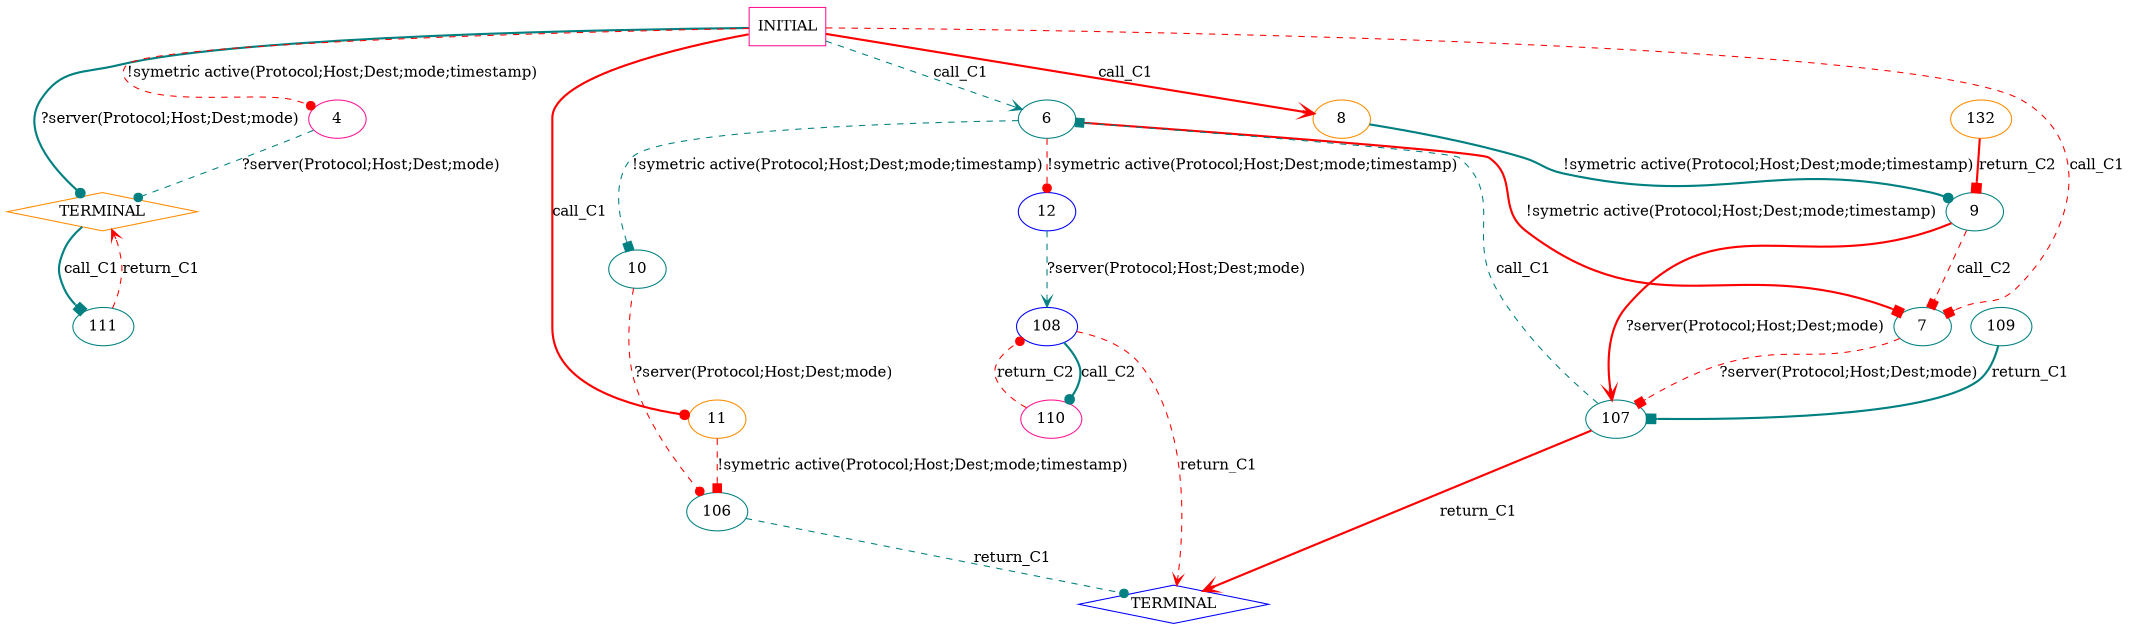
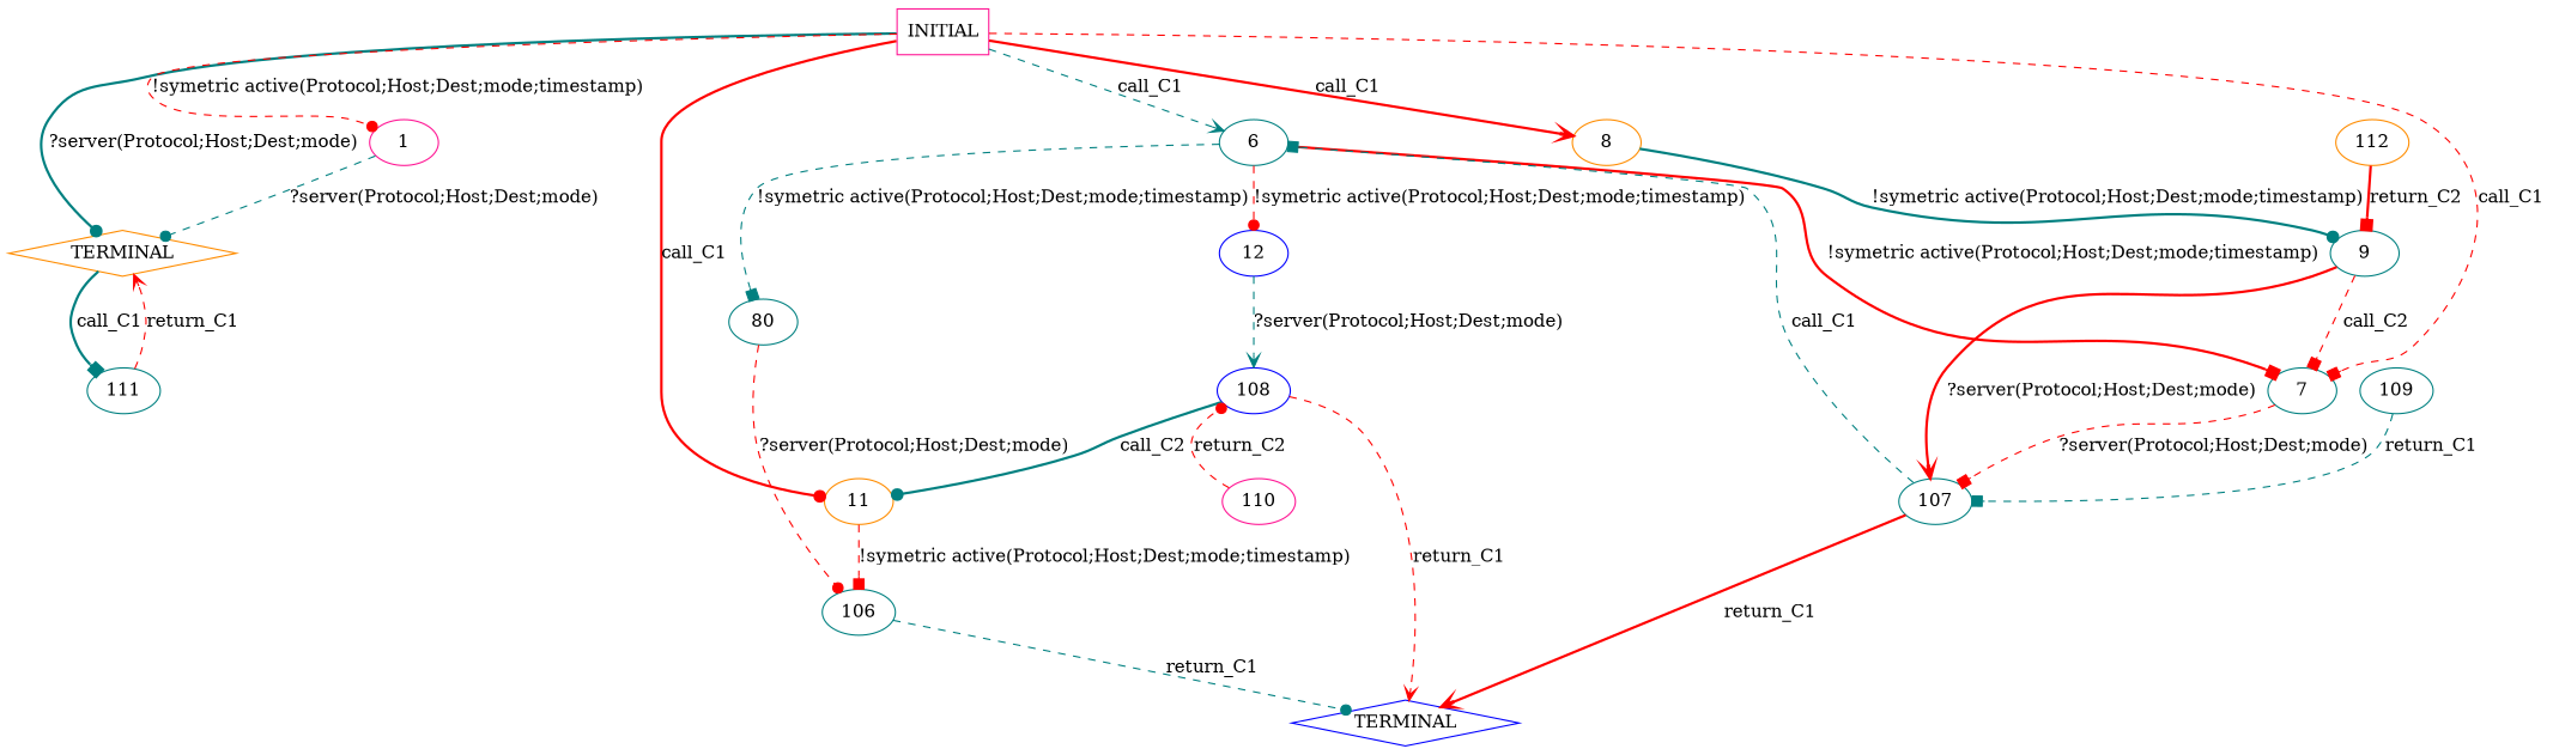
  digraph {
    node [color=teal]
    edge [arrowhead=dot color=red style=dashed]
    n1 [color=deeppink label=INITIAL shape=box]
    n2 [color=darkorange label=TERMINAL shape=diamond]
-   n3 [color=deeppink label=4]
+   n3 [color=deeppink label=1]
    n4 [label=6]
    n5 [label=7]
    n6 [color=darkorange label=8]
    n7 [color=darkorange label=11]
    n8 [label=111]
-   n9 [label=10]
+   n9 [label=80]
    n10 [color=blue label=12]
    n11 [label=107]
    n12 [label=9]
    n13 [label=106]
    n14 [color=blue label=TERMINAL shape=diamond]
    n15 [color=blue label=108]
-   n16 [color=darkorange label=132]
+   n16 [color=darkorange label=112]
    n17 [color=deeppink label=110]
    n18 [label=109]
    n1 -> n2 [color=teal label="?server(Protocol;Host;Dest;mode)" style=bold]
    n1 -> n3 [label="!symetric active(Protocol;Host;Dest;mode;timestamp)"]
    n1 -> n4 [arrowhead=vee color=teal label=call_C1]
    n1 -> n5 [arrowhead=box label=call_C1]
    n1 -> n6 [arrowhead=vee label=call_C1 style=bold]
    n1 -> n7 [label=call_C1 style=bold]
    n2 -> n8 [arrowhead=box color=teal label=call_C1 style=bold]
    n3 -> n2 [color=teal label="?server(Protocol;Host;Dest;mode)"]
    n4 -> n5 [arrowhead=box label="!symetric active(Protocol;Host;Dest;mode;timestamp)" style=bold]
    n4 -> n9 [arrowhead=box color=teal label="!symetric active(Protocol;Host;Dest;mode;timestamp)"]
    n4 -> n10 [label="!symetric active(Protocol;Host;Dest;mode;timestamp)"]
    n5 -> n11 [arrowhead=box label="?server(Protocol;Host;Dest;mode)"]
    n6 -> n12 [color=teal label="!symetric active(Protocol;Host;Dest;mode;timestamp)" style=bold]
    n7 -> n13 [arrowhead=box label="!symetric active(Protocol;Host;Dest;mode;timestamp)"]
    n8 -> n2 [arrowhead=vee label=return_C1]
    n9 -> n13 [label="?server(Protocol;Host;Dest;mode)"]
    n10 -> n15 [arrowhead=vee color=teal label="?server(Protocol;Host;Dest;mode)"]
    n11 -> n4 [arrowhead=box color=teal label=call_C1]
    n11 -> n14 [arrowhead=vee label=return_C1 style=bold]
    n12 -> n5 [arrowhead=box label=call_C2]
    n12 -> n11 [arrowhead=vee label="?server(Protocol;Host;Dest;mode)" style=bold]
    n13 -> n14 [color=teal label=return_C1]
    n15 -> n14 [arrowhead=vee label=return_C1]
-   n15 -> n17 [color=teal label=call_C2 style=bold]
+   n15 -> n7 [color=teal label=call_C2 style=bold]
    n16 -> n12 [arrowhead=box label=return_C2 style=bold]
    n17 -> n15 [label=return_C2]
-   n18 -> n11 [arrowhead=box color=teal label=return_C1 style=bold]
+   n18 -> n11 [arrowhead=box color=teal label=return_C1]
  }
